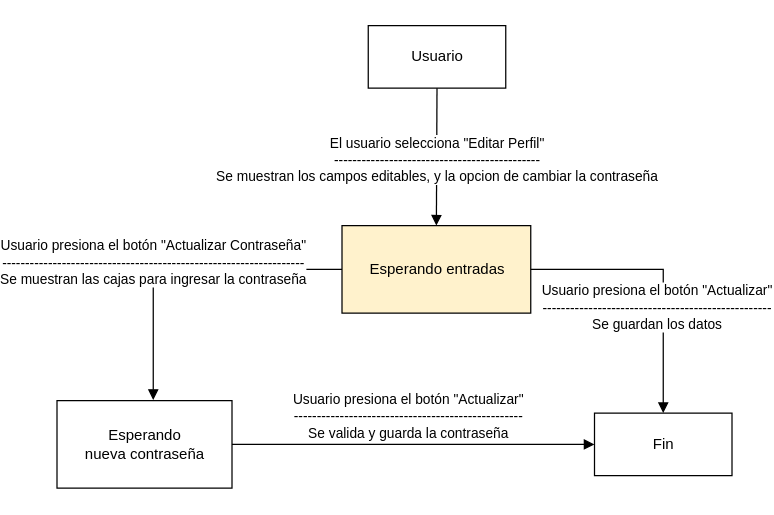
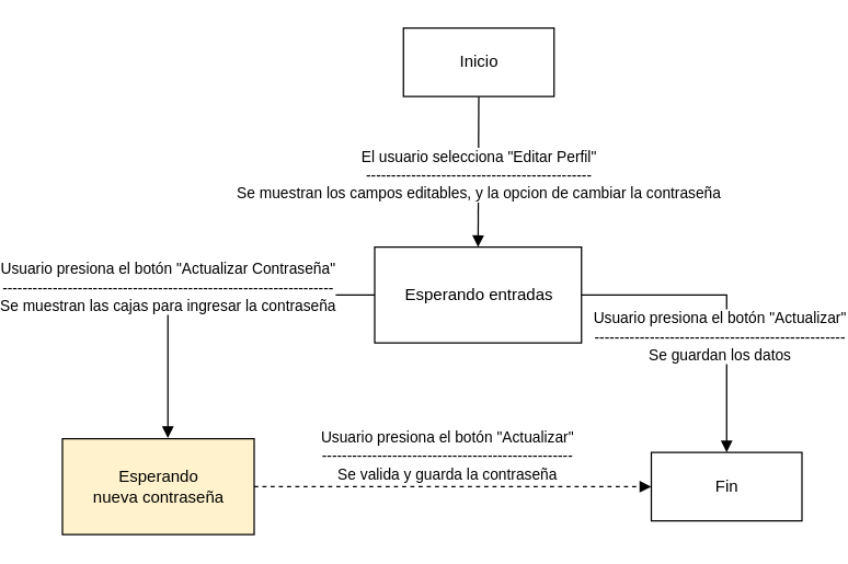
  <mxCell id="0" />
  <mxCell id="1" parent="0" />
- <mxCell id="2" value="Esperando entradas" style="html=1;fillColor=#fff2cc;" vertex="1" parent="1"><mxGeometry x="248" y="180" width="151" height="70" as="geometry" /></mxCell>
+ <mxCell id="2" value="Esperando entradas" style="html=1;" vertex="1" parent="1"><mxGeometry x="248" y="180" width="151" height="70" as="geometry" /></mxCell>
  <mxCell id="3" value="El usuario selecciona &quot;Editar Perfil&quot;&lt;br&gt;---------------------------------------------&lt;br&gt;Se muestran los campos editables, y la opcion de cambiar la contraseña" style="html=1;verticalAlign=bottom;endArrow=block;rounded=0;entryX=0.5;entryY=0;entryDx=0;entryDy=0;" edge="1" parent="1" target="2"><mxGeometry x="0.455" width="80" relative="1" as="geometry"><mxPoint x="324" y="70" as="sourcePoint" /><mxPoint x="400" y="70" as="targetPoint" /><mxPoint as="offset" /></mxGeometry></mxCell>
- <mxCell id="4" value="Esperando &lt;br&gt;nueva contraseña" style="html=1;" vertex="1" parent="1"><mxGeometry x="20" y="320" width="140" height="70" as="geometry" /></mxCell>
+ <mxCell id="4" value="Esperando &lt;br&gt;nueva contraseña" style="html=1;fillColor=#fff2cc;" vertex="1" parent="1"><mxGeometry x="20" y="320" width="140" height="70" as="geometry" /></mxCell>
  <mxCell id="5" value="Fin" style="html=1;" vertex="1" parent="1"><mxGeometry x="450" y="330" width="110" height="50" as="geometry" /></mxCell>
  <mxCell id="6" value="Usuario presiona el botón &quot;Actualizar&quot;&lt;br&gt;--------------------------------------------------&lt;br&gt;Se guardan los datos" style="html=1;verticalAlign=bottom;endArrow=block;rounded=0;exitX=1;exitY=0.5;exitDx=0;exitDy=0;entryX=0.5;entryY=0;entryDx=0;entryDy=0;edgeStyle=orthogonalEdgeStyle;" edge="1" parent="1" source="2" target="5"><mxGeometry x="0.439" y="-5" width="80" relative="1" as="geometry"><mxPoint x="530" y="190" as="sourcePoint" /><mxPoint x="610" y="190" as="targetPoint" /><mxPoint as="offset" /></mxGeometry></mxCell>
- <mxCell id="7" value="Usuario" style="html=1;" vertex="1" parent="1"><mxGeometry x="269" y="20" width="110" height="50" as="geometry" /></mxCell>
+ <mxCell id="7" value="Inicio" style="html=1;" vertex="1" parent="1"><mxGeometry x="269" y="20" width="110" height="50" as="geometry" /></mxCell>
  <mxCell id="8" value="Usuario presiona el botón &quot;Actualizar Contraseña&quot;&lt;br&gt;------------------------------------------------------------------&lt;br&gt;Se muestran las cajas para ingresar la contraseña" style="html=1;verticalAlign=bottom;endArrow=block;rounded=0;exitX=0;exitY=0.5;exitDx=0;exitDy=0;entryX=0.55;entryY=-0.007;entryDx=0;entryDy=0;entryPerimeter=0;edgeStyle=orthogonalEdgeStyle;" edge="1" parent="1" source="2" target="4"><mxGeometry x="0.316" width="80" relative="1" as="geometry"><mxPoint x="370" y="410" as="sourcePoint" /><mxPoint x="450" y="410" as="targetPoint" /><mxPoint as="offset" /></mxGeometry></mxCell>
- <mxCell id="9" value="Usuario presiona el botón &quot;Actualizar&quot;&lt;br&gt;--------------------------------------------------&lt;br&gt;Se valida y guarda la contraseña" style="html=1;verticalAlign=bottom;endArrow=block;rounded=0;exitX=1;exitY=0.5;exitDx=0;exitDy=0;entryX=0;entryY=0.5;entryDx=0;entryDy=0;" edge="1" parent="1" source="4" target="5"><mxGeometry x="-0.026" width="80" relative="1" as="geometry"><mxPoint x="300" y="430" as="sourcePoint" /><mxPoint x="380" y="430" as="targetPoint" /><mxPoint as="offset" /></mxGeometry></mxCell>
+ <mxCell id="9" value="Usuario presiona el botón &quot;Actualizar&quot;&lt;br&gt;--------------------------------------------------&lt;br&gt;Se valida y guarda la contraseña" style="html=1;verticalAlign=bottom;endArrow=block;rounded=0;exitX=1;exitY=0.5;exitDx=0;exitDy=0;entryX=0;entryY=0.5;entryDx=0;entryDy=0;dashed=1;" edge="1" parent="1" source="4" target="5"><mxGeometry x="-0.026" width="80" relative="1" as="geometry"><mxPoint x="300" y="430" as="sourcePoint" /><mxPoint x="380" y="430" as="targetPoint" /><mxPoint as="offset" /></mxGeometry></mxCell>
